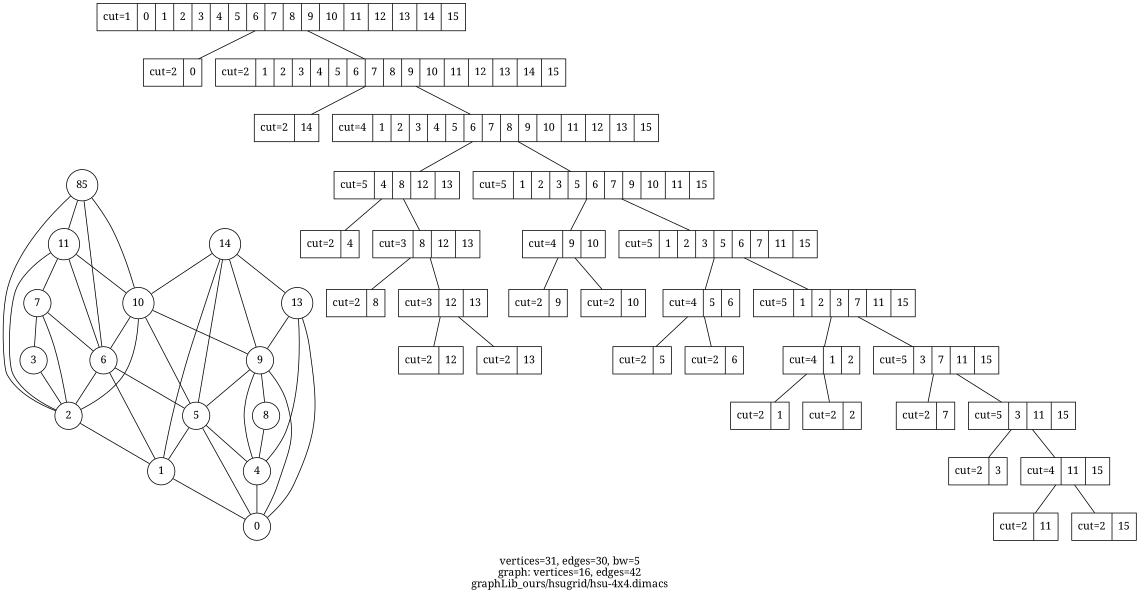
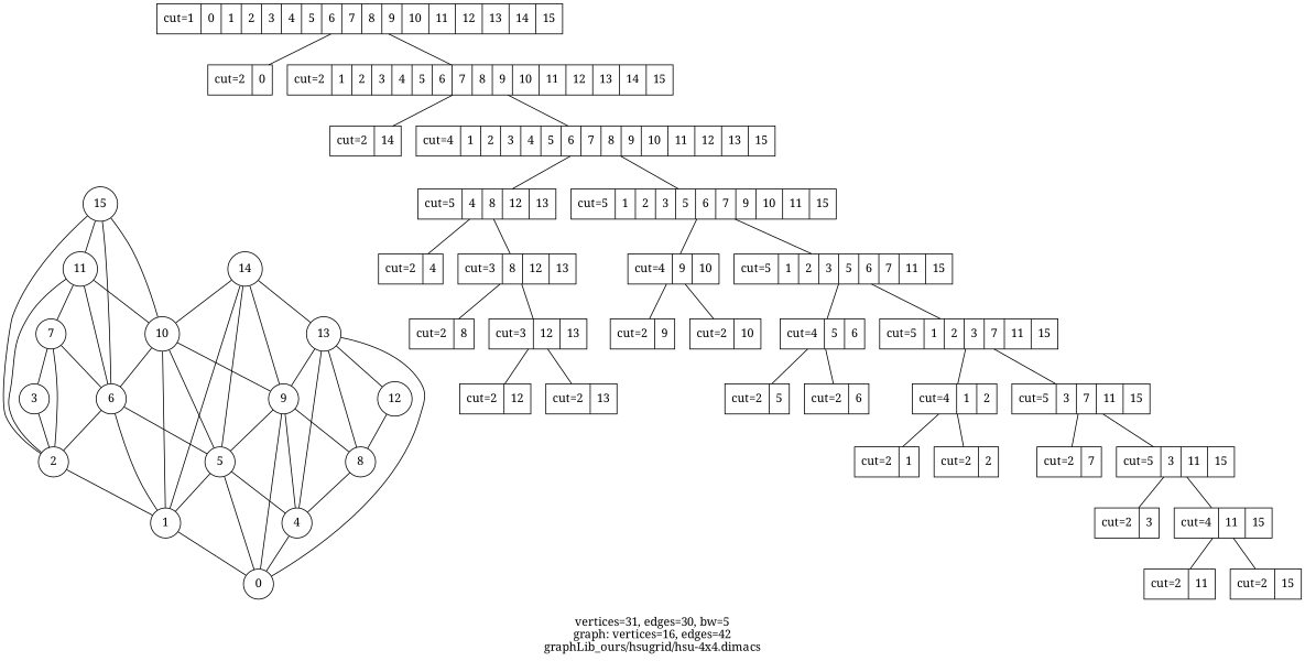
  graph {
    fontname="Noto Serif"
    label="\nvertices=31, edges=30, bw=5\ngraph: vertices=16, edges=42\ngraphLib_ours/hsugrid/hsu-4x4.dimacs"
    rankdir=BT
    node [fontname="Noto Serif" shape=record]
    edge [fontname="Noto Serif"]
    n1 [label=0 shape=circle]
    n2 [label=1 shape=circle]
    n3 [label=4 shape=circle]
    n4 [label=5 shape=circle]
    n5 [label=9 shape=circle]
    n6 [label=13 shape=circle]
    n7 [label=2 shape=circle]
    n8 [label=6 shape=circle]
    n9 [label=10 shape=circle]
    n10 [label=14 shape=circle]
    n11 [label=3 shape=circle]
    n12 [label=7 shape=circle]
    n13 [label=11 shape=circle]
-   n14 [label=85 shape=circle]
+   n14 [label=15 shape=circle]
    n15 [label=8 shape=circle]
+   n16 [label=12 shape=circle]
    n17 [label=" cut=1 | <n0> 0 | <n1> 1 | <n2> 2 | <n3> 3 | <n4> 4 | <n5> 5 | <n6> 6 | <n7> 7 | <n8> 8 | <n9> 9 | <n10> 10 | <n11> 11 | <n12> 12 | <n13> 13 | <n14> 14 | <n15> 15"]
    n18 [label=" cut=2 | <n0> 0"]
    n19 [label=" cut=2 | <n1> 1 | <n2> 2 | <n3> 3 | <n4> 4 | <n5> 5 | <n6> 6 | <n7> 7 | <n8> 8 | <n9> 9 | <n10> 10 | <n11> 11 | <n12> 12 | <n13> 13 | <n14> 14 | <n15> 15"]
    n20 [label=" cut=2 | <n14> 14"]
    n21 [label=" cut=4 | <n1> 1 | <n2> 2 | <n3> 3 | <n4> 4 | <n5> 5 | <n6> 6 | <n7> 7 | <n8> 8 | <n9> 9 | <n10> 10 | <n11> 11 | <n12> 12 | <n13> 13 | <n15> 15"]
    n22 [label=" cut=5 | <n4> 4 | <n8> 8 | <n12> 12 | <n13> 13"]
    n23 [label=" cut=5 | <n1> 1 | <n2> 2 | <n3> 3 | <n5> 5 | <n6> 6 | <n7> 7 | <n9> 9 | <n10> 10 | <n11> 11 | <n15> 15"]
    n24 [label=" cut=4 | <n9> 9 | <n10> 10"]
    n25 [label=" cut=5 | <n1> 1 | <n2> 2 | <n3> 3 | <n5> 5 | <n6> 6 | <n7> 7 | <n11> 11 | <n15> 15"]
    n26 [label=" cut=4 | <n5> 5 | <n6> 6"]
    n27 [label=" cut=5 | <n1> 1 | <n2> 2 | <n3> 3 | <n7> 7 | <n11> 11 | <n15> 15"]
    n28 [label=" cut=4 | <n1> 1 | <n2> 2"]
    n29 [label=" cut=5 | <n3> 3 | <n7> 7 | <n11> 11 | <n15> 15"]
    n30 [label=" cut=2 | <n7> 7"]
    n31 [label=" cut=5 | <n3> 3 | <n11> 11 | <n15> 15"]
    n32 [label=" cut=2 | <n3> 3"]
    n33 [label=" cut=4 | <n11> 11 | <n15> 15"]
    n34 [label=" cut=2 | <n11> 11"]
    n35 [label=" cut=2 | <n15> 15"]
    n36 [label=" cut=2 | <n1> 1"]
    n37 [label=" cut=2 | <n2> 2"]
    n38 [label=" cut=2 | <n5> 5"]
    n39 [label=" cut=2 | <n6> 6"]
    n40 [label=" cut=2 | <n9> 9"]
    n41 [label=" cut=2 | <n10> 10"]
    n42 [label=" cut=2 | <n4> 4"]
    n43 [label=" cut=3 | <n8> 8 | <n12> 12 | <n13> 13"]
    n44 [label=" cut=2 | <n8> 8"]
    n45 [label=" cut=3 | <n12> 12 | <n13> 13"]
    n46 [label=" cut=2 | <n12> 12"]
    n47 [label=" cut=2 | <n13> 13"]
    subgraph sub_1 {
      label="real graph"
      n1
      n2
      n3
      n4
      n5
      n6
      n7
      n8
      n9
      n10
      n11
      n12
      n13
      n14
      n15
+     n16
    }
    n1 -- n2
    n1 -- n3
    n1 -- n4
    n1 -- n5
    n1 -- n6
    n2 -- n4
    n2 -- n7
    n2 -- n8
-   n7 -- n9
+   n2 -- n9
    n2 -- n10
    n3 -- n4
    n3 -- n5
    n3 -- n6
    n3 -- n15
    n4 -- n5
    n4 -- n8
    n4 -- n9
    n4 -- n10
    n5 -- n6
    n5 -- n9
    n5 -- n10
    n6 -- n10
    n7 -- n8
    n7 -- n11
    n7 -- n12
    n7 -- n13
    n7 -- n14
    n8 -- n9
    n8 -- n12
    n8 -- n13
    n8 -- n14
    n9 -- n10
    n9 -- n13
    n9 -- n14
    n11 -- n12
    n12 -- n13
    n13 -- n14
    n15 -- n5
+   n15 -- n6
+   n15 -- n16
+   n16 -- n6
    n18 -- n17
    n19 -- n17
    n20 -- n19
    n21 -- n19
    n22 -- n21
    n23 -- n21
    n24 -- n23
    n25 -- n23
    n26 -- n25
    n27 -- n25
    n28 -- n27
    n29 -- n27
    n30 -- n29
    n31 -- n29
    n32 -- n31
    n33 -- n31
    n34 -- n33
    n35 -- n33
    n36 -- n28
    n37 -- n28
    n38 -- n26
    n39 -- n26
    n40 -- n24
    n41 -- n24
    n42 -- n22
    n43 -- n22
    n44 -- n43
    n45 -- n43
    n46 -- n45
    n47 -- n45
  }
